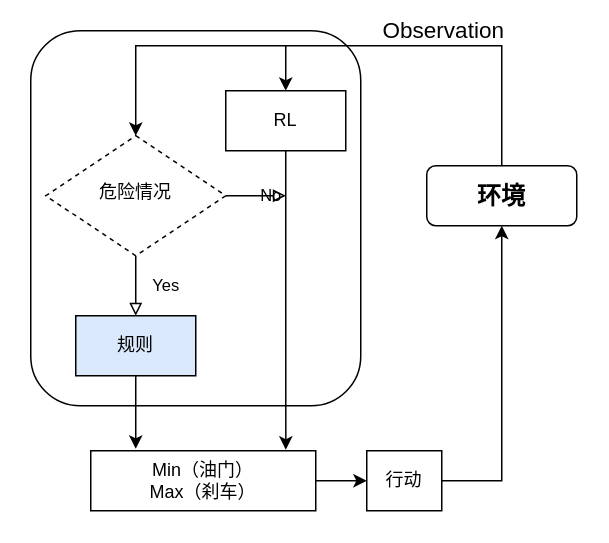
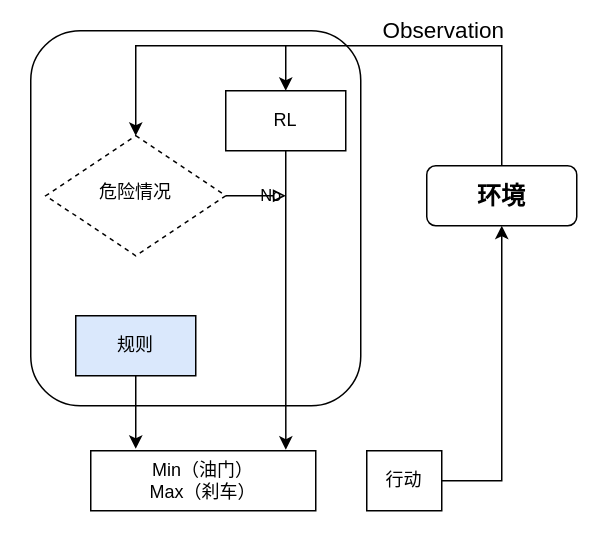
  <mxCell id="0" />
  <mxCell id="1" parent="0" />
  <mxCell id="2" value="" style="rounded=1;whiteSpace=wrap;html=1;fontSize=15;gradientDirection=north;fillColor=none;" vertex="1" parent="1"><mxGeometry x="20" y="20" width="220" height="250" as="geometry" /></mxCell>
- <mxCell id="3" value="Yes" style="rounded=0;html=1;jettySize=auto;orthogonalLoop=1;fontSize=11;endArrow=block;endFill=0;strokeWidth=1;shadow=0;labelBackgroundColor=none;edgeStyle=orthogonalEdgeStyle;entryX=0.5;entryY=0;entryDx=0;entryDy=0;" parent="1" source="5" target="13" edge="1"><mxGeometry y="20" relative="1" as="geometry"><mxPoint as="offset" /><mxPoint x="80" y="210" as="targetPoint" /></mxGeometry></mxCell>
  <mxCell id="4" value="No" style="edgeStyle=orthogonalEdgeStyle;rounded=0;html=1;jettySize=auto;orthogonalLoop=1;fontSize=11;endArrow=block;endFill=0;strokeWidth=1;shadow=0;labelBackgroundColor=none;" parent="1" source="5" edge="1"><mxGeometry y="10" relative="1" as="geometry"><mxPoint as="offset" /><mxPoint x="190" y="130" as="targetPoint" /></mxGeometry></mxCell>
  <mxCell id="5" value="危险情况" style="rhombus;whiteSpace=wrap;html=1;shadow=0;fontFamily=Helvetica;fontSize=12;align=center;strokeWidth=1;spacing=6;spacingTop=-4;dashed=1;" parent="1" vertex="1"><mxGeometry x="30" y="90" width="120" height="80" as="geometry" /></mxCell>
  <mxCell id="6" style="edgeStyle=orthogonalEdgeStyle;rounded=0;orthogonalLoop=1;jettySize=auto;html=1;exitX=0.5;exitY=0;exitDx=0;exitDy=0;entryX=0.5;entryY=0;entryDx=0;entryDy=0;" edge="1" parent="1" source="8" target="5"><mxGeometry relative="1" as="geometry"><Array as="points"><mxPoint x="334" y="30" /><mxPoint x="90" y="30" /></Array></mxGeometry></mxCell>
  <mxCell id="7" value="Observation" style="edgeLabel;html=1;align=center;verticalAlign=middle;resizable=0;points=[];fontSize=15;" vertex="1" connectable="0" parent="6"><mxGeometry x="-0.391" y="-4" relative="1" as="geometry"><mxPoint x="-3" y="-8" as="offset" /></mxGeometry></mxCell>
  <mxCell id="8" value="&lt;font style=&quot;font-size: 16px&quot;&gt;&lt;b&gt;环境&lt;/b&gt;&lt;/font&gt;" style="rounded=1;whiteSpace=wrap;html=1;fontSize=12;glass=0;strokeWidth=1;shadow=0;" parent="1" vertex="1"><mxGeometry x="284" y="110" width="100" height="40" as="geometry" /></mxCell>
  <mxCell id="9" style="edgeStyle=orthogonalEdgeStyle;rounded=0;orthogonalLoop=1;jettySize=auto;html=1;exitX=0.5;exitY=1;exitDx=0;exitDy=0;entryX=0.867;entryY=-0.017;entryDx=0;entryDy=0;entryPerimeter=0;" edge="1" parent="1" source="11" target="15"><mxGeometry relative="1" as="geometry"><mxPoint x="190" y="280" as="targetPoint" /></mxGeometry></mxCell>
  <mxCell id="10" style="edgeStyle=orthogonalEdgeStyle;rounded=0;orthogonalLoop=1;jettySize=auto;html=1;exitX=0.5;exitY=0;exitDx=0;exitDy=0;fontSize=15;entryX=0.5;entryY=0;entryDx=0;entryDy=0;" edge="1" parent="1" target="11"><mxGeometry relative="1" as="geometry"><mxPoint x="190" y="30" as="sourcePoint" /></mxGeometry></mxCell>
  <mxCell id="11" value="RL" style="rounded=0;whiteSpace=wrap;html=1;" vertex="1" parent="1"><mxGeometry x="150" y="60" width="80" height="40" as="geometry" /></mxCell>
  <mxCell id="12" style="edgeStyle=orthogonalEdgeStyle;rounded=0;orthogonalLoop=1;jettySize=auto;html=1;exitX=0.5;exitY=1;exitDx=0;exitDy=0;entryX=0.2;entryY=-0.033;entryDx=0;entryDy=0;entryPerimeter=0;" edge="1" parent="1" source="13" target="15"><mxGeometry relative="1" as="geometry" /></mxCell>
  <mxCell id="13" value="规则" style="rounded=0;whiteSpace=wrap;html=1;fillColor=#dae8fc;" vertex="1" parent="1"><mxGeometry x="50" y="210" width="80" height="40" as="geometry" /></mxCell>
- <mxCell id="14" style="edgeStyle=orthogonalEdgeStyle;rounded=0;orthogonalLoop=1;jettySize=auto;html=1;exitX=1;exitY=0.5;exitDx=0;exitDy=0;entryX=0;entryY=0.5;entryDx=0;entryDy=0;fontSize=15;" edge="1" parent="1" source="15" target="17"><mxGeometry relative="1" as="geometry" /></mxCell>
  <mxCell id="15" value="Min（油门）&lt;br&gt;Max（刹车）" style="rounded=0;whiteSpace=wrap;html=1;" vertex="1" parent="1"><mxGeometry x="60" y="300" width="150" height="40" as="geometry" /></mxCell>
  <mxCell id="16" style="edgeStyle=orthogonalEdgeStyle;rounded=0;orthogonalLoop=1;jettySize=auto;html=1;exitX=1;exitY=0.5;exitDx=0;exitDy=0;fontSize=15;" edge="1" parent="1" source="17" target="8"><mxGeometry relative="1" as="geometry" /></mxCell>
  <mxCell id="17" value="行动" style="rounded=0;whiteSpace=wrap;html=1;" vertex="1" parent="1"><mxGeometry x="244" y="300" width="50" height="40" as="geometry" /></mxCell>
